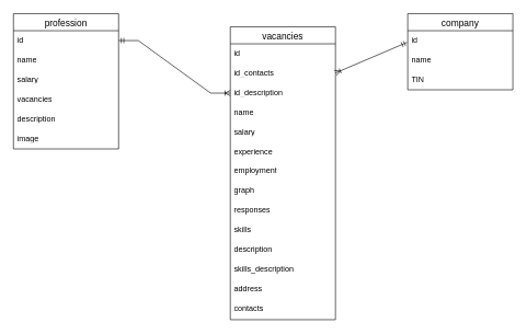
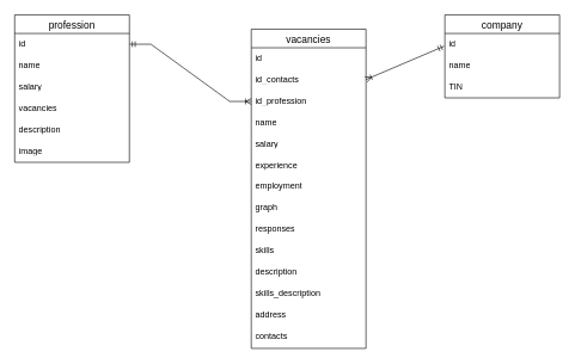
  <mxCell id="0" />
  <mxCell id="1" parent="0" />
  <mxCell id="2" value="profession" style="swimlane;fontStyle=0;childLayout=stackLayout;horizontal=1;startSize=26;horizontalStack=0;resizeParent=1;resizeParentMax=0;resizeLast=0;collapsible=1;marginBottom=0;align=center;fontSize=14;" parent="1" vertex="1"><mxGeometry x="20" y="20" width="160" height="206" as="geometry" /></mxCell>
  <mxCell id="3" value="id" style="text;strokeColor=none;fillColor=none;spacingLeft=4;spacingRight=4;overflow=hidden;rotatable=0;points=[[0,0.5],[1,0.5]];portConstraint=eastwest;fontSize=12;whiteSpace=wrap;html=1;" parent="2" vertex="1"><mxGeometry y="26" width="160" height="30" as="geometry" /></mxCell>
  <mxCell id="4" value="name" style="text;strokeColor=none;fillColor=none;spacingLeft=4;spacingRight=4;overflow=hidden;rotatable=0;points=[[0,0.5],[1,0.5]];portConstraint=eastwest;fontSize=12;whiteSpace=wrap;html=1;" parent="2" vertex="1"><mxGeometry y="56" width="160" height="30" as="geometry" /></mxCell>
  <mxCell id="5" value="salary" style="text;strokeColor=none;fillColor=none;spacingLeft=4;spacingRight=4;overflow=hidden;rotatable=0;points=[[0,0.5],[1,0.5]];portConstraint=eastwest;fontSize=12;whiteSpace=wrap;html=1;" parent="2" vertex="1"><mxGeometry y="86" width="160" height="30" as="geometry" /></mxCell>
  <mxCell id="6" value="vacancies" style="text;strokeColor=none;fillColor=none;spacingLeft=4;spacingRight=4;overflow=hidden;rotatable=0;points=[[0,0.5],[1,0.5]];portConstraint=eastwest;fontSize=12;whiteSpace=wrap;html=1;" vertex="1" parent="2"><mxGeometry y="116" width="160" height="30" as="geometry" /></mxCell>
  <mxCell id="7" value="description" style="text;strokeColor=none;fillColor=none;spacingLeft=4;spacingRight=4;overflow=hidden;rotatable=0;points=[[0,0.5],[1,0.5]];portConstraint=eastwest;fontSize=12;whiteSpace=wrap;html=1;" vertex="1" parent="2"><mxGeometry y="146" width="160" height="30" as="geometry" /></mxCell>
  <mxCell id="8" value="image" style="text;strokeColor=none;fillColor=none;spacingLeft=4;spacingRight=4;overflow=hidden;rotatable=0;points=[[0,0.5],[1,0.5]];portConstraint=eastwest;fontSize=12;whiteSpace=wrap;html=1;" vertex="1" parent="2"><mxGeometry y="176" width="160" height="30" as="geometry" /></mxCell>
  <mxCell id="9" value="vacancies" style="swimlane;fontStyle=0;childLayout=stackLayout;horizontal=1;startSize=26;horizontalStack=0;resizeParent=1;resizeParentMax=0;resizeLast=0;collapsible=1;marginBottom=0;align=center;fontSize=14;" vertex="1" parent="1"><mxGeometry x="350" y="40" width="160" height="446" as="geometry" /></mxCell>
  <mxCell id="10" value="id" style="text;strokeColor=none;fillColor=none;spacingLeft=4;spacingRight=4;overflow=hidden;rotatable=0;points=[[0,0.5],[1,0.5]];portConstraint=eastwest;fontSize=12;whiteSpace=wrap;html=1;" vertex="1" parent="9"><mxGeometry y="26" width="160" height="30" as="geometry" /></mxCell>
  <mxCell id="11" value="id_contacts" style="text;strokeColor=none;fillColor=none;spacingLeft=4;spacingRight=4;overflow=hidden;rotatable=0;points=[[0,0.5],[1,0.5]];portConstraint=eastwest;fontSize=12;whiteSpace=wrap;html=1;" vertex="1" parent="9"><mxGeometry y="56" width="160" height="30" as="geometry" /></mxCell>
- <mxCell id="12" value="id_description" style="text;strokeColor=none;fillColor=none;spacingLeft=4;spacingRight=4;overflow=hidden;rotatable=0;points=[[0,0.5],[1,0.5]];portConstraint=eastwest;fontSize=12;whiteSpace=wrap;html=1;" vertex="1" parent="9"><mxGeometry y="86" width="160" height="30" as="geometry" /></mxCell>
+ <mxCell id="12" value="id_profession" style="text;strokeColor=none;fillColor=none;spacingLeft=4;spacingRight=4;overflow=hidden;rotatable=0;points=[[0,0.5],[1,0.5]];portConstraint=eastwest;fontSize=12;whiteSpace=wrap;html=1;" vertex="1" parent="9"><mxGeometry y="86" width="160" height="30" as="geometry" /></mxCell>
  <mxCell id="13" value="name" style="text;strokeColor=none;fillColor=none;spacingLeft=4;spacingRight=4;overflow=hidden;rotatable=0;points=[[0,0.5],[1,0.5]];portConstraint=eastwest;fontSize=12;whiteSpace=wrap;html=1;" vertex="1" parent="9"><mxGeometry y="116" width="160" height="30" as="geometry" /></mxCell>
  <mxCell id="14" value="salary" style="text;strokeColor=none;fillColor=none;spacingLeft=4;spacingRight=4;overflow=hidden;rotatable=0;points=[[0,0.5],[1,0.5]];portConstraint=eastwest;fontSize=12;whiteSpace=wrap;html=1;" vertex="1" parent="9"><mxGeometry y="146" width="160" height="30" as="geometry" /></mxCell>
  <mxCell id="15" value="experience" style="text;strokeColor=none;fillColor=none;spacingLeft=4;spacingRight=4;overflow=hidden;rotatable=0;points=[[0,0.5],[1,0.5]];portConstraint=eastwest;fontSize=12;whiteSpace=wrap;html=1;" vertex="1" parent="9"><mxGeometry y="176" width="160" height="30" as="geometry" /></mxCell>
  <mxCell id="16" value="employment" style="text;strokeColor=none;fillColor=none;spacingLeft=4;spacingRight=4;overflow=hidden;rotatable=0;points=[[0,0.5],[1,0.5]];portConstraint=eastwest;fontSize=12;whiteSpace=wrap;html=1;" vertex="1" parent="9"><mxGeometry y="206" width="160" height="30" as="geometry" /></mxCell>
  <mxCell id="17" value="graph" style="text;strokeColor=none;fillColor=none;spacingLeft=4;spacingRight=4;overflow=hidden;rotatable=0;points=[[0,0.5],[1,0.5]];portConstraint=eastwest;fontSize=12;whiteSpace=wrap;html=1;" vertex="1" parent="9"><mxGeometry y="236" width="160" height="30" as="geometry" /></mxCell>
  <mxCell id="18" value="responses" style="text;strokeColor=none;fillColor=none;spacingLeft=4;spacingRight=4;overflow=hidden;rotatable=0;points=[[0,0.5],[1,0.5]];portConstraint=eastwest;fontSize=12;whiteSpace=wrap;html=1;" vertex="1" parent="9"><mxGeometry y="266" width="160" height="30" as="geometry" /></mxCell>
  <mxCell id="19" value="skills" style="text;strokeColor=none;fillColor=none;spacingLeft=4;spacingRight=4;overflow=hidden;rotatable=0;points=[[0,0.5],[1,0.5]];portConstraint=eastwest;fontSize=12;whiteSpace=wrap;html=1;" vertex="1" parent="9"><mxGeometry y="296" width="160" height="30" as="geometry" /></mxCell>
  <mxCell id="20" value="description" style="text;strokeColor=none;fillColor=none;spacingLeft=4;spacingRight=4;overflow=hidden;rotatable=0;points=[[0,0.5],[1,0.5]];portConstraint=eastwest;fontSize=12;whiteSpace=wrap;html=1;" vertex="1" parent="9"><mxGeometry y="326" width="160" height="30" as="geometry" /></mxCell>
  <mxCell id="21" value="skills_description" style="text;strokeColor=none;fillColor=none;spacingLeft=4;spacingRight=4;overflow=hidden;rotatable=0;points=[[0,0.5],[1,0.5]];portConstraint=eastwest;fontSize=12;whiteSpace=wrap;html=1;" vertex="1" parent="9"><mxGeometry y="356" width="160" height="30" as="geometry" /></mxCell>
  <mxCell id="22" value="address" style="text;strokeColor=none;fillColor=none;spacingLeft=4;spacingRight=4;overflow=hidden;rotatable=0;points=[[0,0.5],[1,0.5]];portConstraint=eastwest;fontSize=12;whiteSpace=wrap;html=1;" vertex="1" parent="9"><mxGeometry y="386" width="160" height="30" as="geometry" /></mxCell>
  <mxCell id="23" value="contacts" style="text;strokeColor=none;fillColor=none;spacingLeft=4;spacingRight=4;overflow=hidden;rotatable=0;points=[[0,0.5],[1,0.5]];portConstraint=eastwest;fontSize=12;whiteSpace=wrap;html=1;" vertex="1" parent="9"><mxGeometry y="416" width="160" height="30" as="geometry" /></mxCell>
  <mxCell id="24" value="company" style="swimlane;fontStyle=0;childLayout=stackLayout;horizontal=1;startSize=26;horizontalStack=0;resizeParent=1;resizeParentMax=0;resizeLast=0;collapsible=1;marginBottom=0;align=center;fontSize=14;" vertex="1" parent="1"><mxGeometry x="620" y="20" width="160" height="116" as="geometry" /></mxCell>
  <mxCell id="25" value="id" style="text;strokeColor=none;fillColor=none;spacingLeft=4;spacingRight=4;overflow=hidden;rotatable=0;points=[[0,0.5],[1,0.5]];portConstraint=eastwest;fontSize=12;whiteSpace=wrap;html=1;" vertex="1" parent="24"><mxGeometry y="26" width="160" height="30" as="geometry" /></mxCell>
  <mxCell id="26" value="name" style="text;strokeColor=none;fillColor=none;spacingLeft=4;spacingRight=4;overflow=hidden;rotatable=0;points=[[0,0.5],[1,0.5]];portConstraint=eastwest;fontSize=12;whiteSpace=wrap;html=1;" vertex="1" parent="24"><mxGeometry y="56" width="160" height="30" as="geometry" /></mxCell>
  <mxCell id="27" value="TIN" style="text;strokeColor=none;fillColor=none;spacingLeft=4;spacingRight=4;overflow=hidden;rotatable=0;points=[[0,0.5],[1,0.5]];portConstraint=eastwest;fontSize=12;whiteSpace=wrap;html=1;" vertex="1" parent="24"><mxGeometry y="86" width="160" height="30" as="geometry" /></mxCell>
  <mxCell id="28" value="" style="edgeStyle=entityRelationEdgeStyle;fontSize=12;html=1;endArrow=ERoneToMany;startArrow=ERmandOne;rounded=0;exitX=1;exitY=0.5;exitDx=0;exitDy=0;entryX=0;entryY=0.5;entryDx=0;entryDy=0;" edge="1" parent="1" source="3" target="12"><mxGeometry width="100" height="100" relative="1" as="geometry"><mxPoint x="130" y="220" as="sourcePoint" /><mxPoint x="230" y="120" as="targetPoint" /></mxGeometry></mxCell>
  <mxCell id="29" value="" style="fontSize=12;html=1;endArrow=ERoneToMany;startArrow=ERmandOne;rounded=0;movable=1;resizable=1;rotatable=1;deletable=1;editable=1;locked=0;connectable=1;exitX=-0.007;exitY=0.595;exitDx=0;exitDy=0;exitPerimeter=0;" edge="1" parent="1" source="25"><mxGeometry width="100" height="100" relative="1" as="geometry"><mxPoint x="690" y="99.997" as="sourcePoint" /><mxPoint x="510" y="110.32" as="targetPoint" /></mxGeometry></mxCell>
